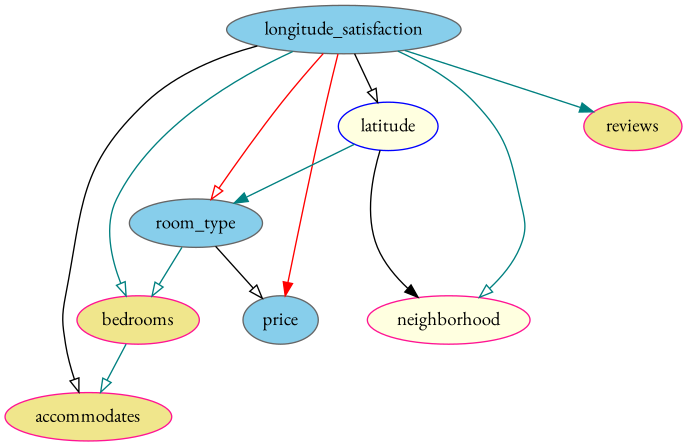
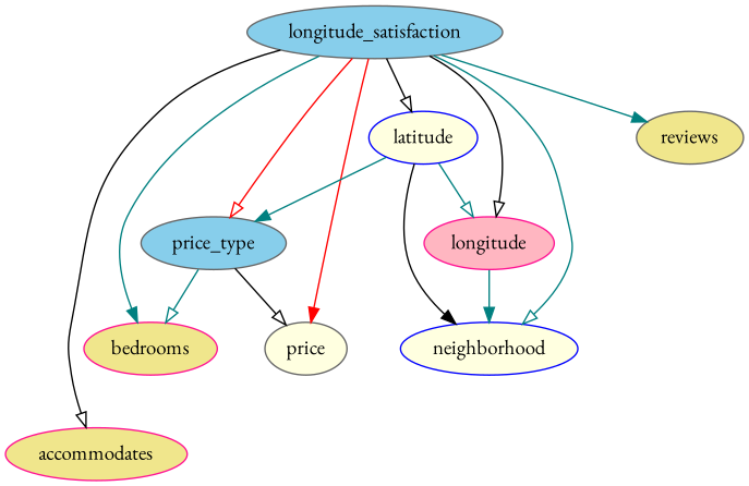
  digraph {
    fontname="EB Garamond"
    node [color=gray40 fillcolor=lightyellow fontname="EB Garamond" style=filled]
    edge [arrowhead=onormal color=teal fontname="EB Garamond"]
    n1 [fillcolor=skyblue label=longitude_satisfaction]
-   room_type [fillcolor=skyblue]
+   room_type [fillcolor=skyblue label=price_type]
    latitude [color=blue]
-   neighborhood [color=deeppink]
-   reviews [color=deeppink fillcolor=khaki]
+   neighborhood [color=blue]
+   longitude [color=deeppink fillcolor=lightpink]
+   reviews [fillcolor=khaki]
    accommodates [color=deeppink fillcolor=khaki]
    bedrooms [color=deeppink fillcolor=khaki]
-   price [fillcolor=skyblue]
+   price
    n1 -> room_type [color=red]
    n1 -> latitude [color=black]
    n1 -> neighborhood
+   n1 -> longitude [color=black]
    n1 -> reviews [arrowhead=normal]
    n1 -> accommodates [color=black]
-   n1 -> bedrooms
+   n1 -> bedrooms [arrowhead=normal]
    n1 -> price [arrowhead=normal color=red]
    room_type -> bedrooms
    room_type -> price [color=black]
    latitude -> room_type [arrowhead=normal]
    latitude -> neighborhood [arrowhead=normal color=black]
-   bedrooms -> accommodates
+   latitude -> longitude
+   longitude -> neighborhood [arrowhead=normal]
  }
